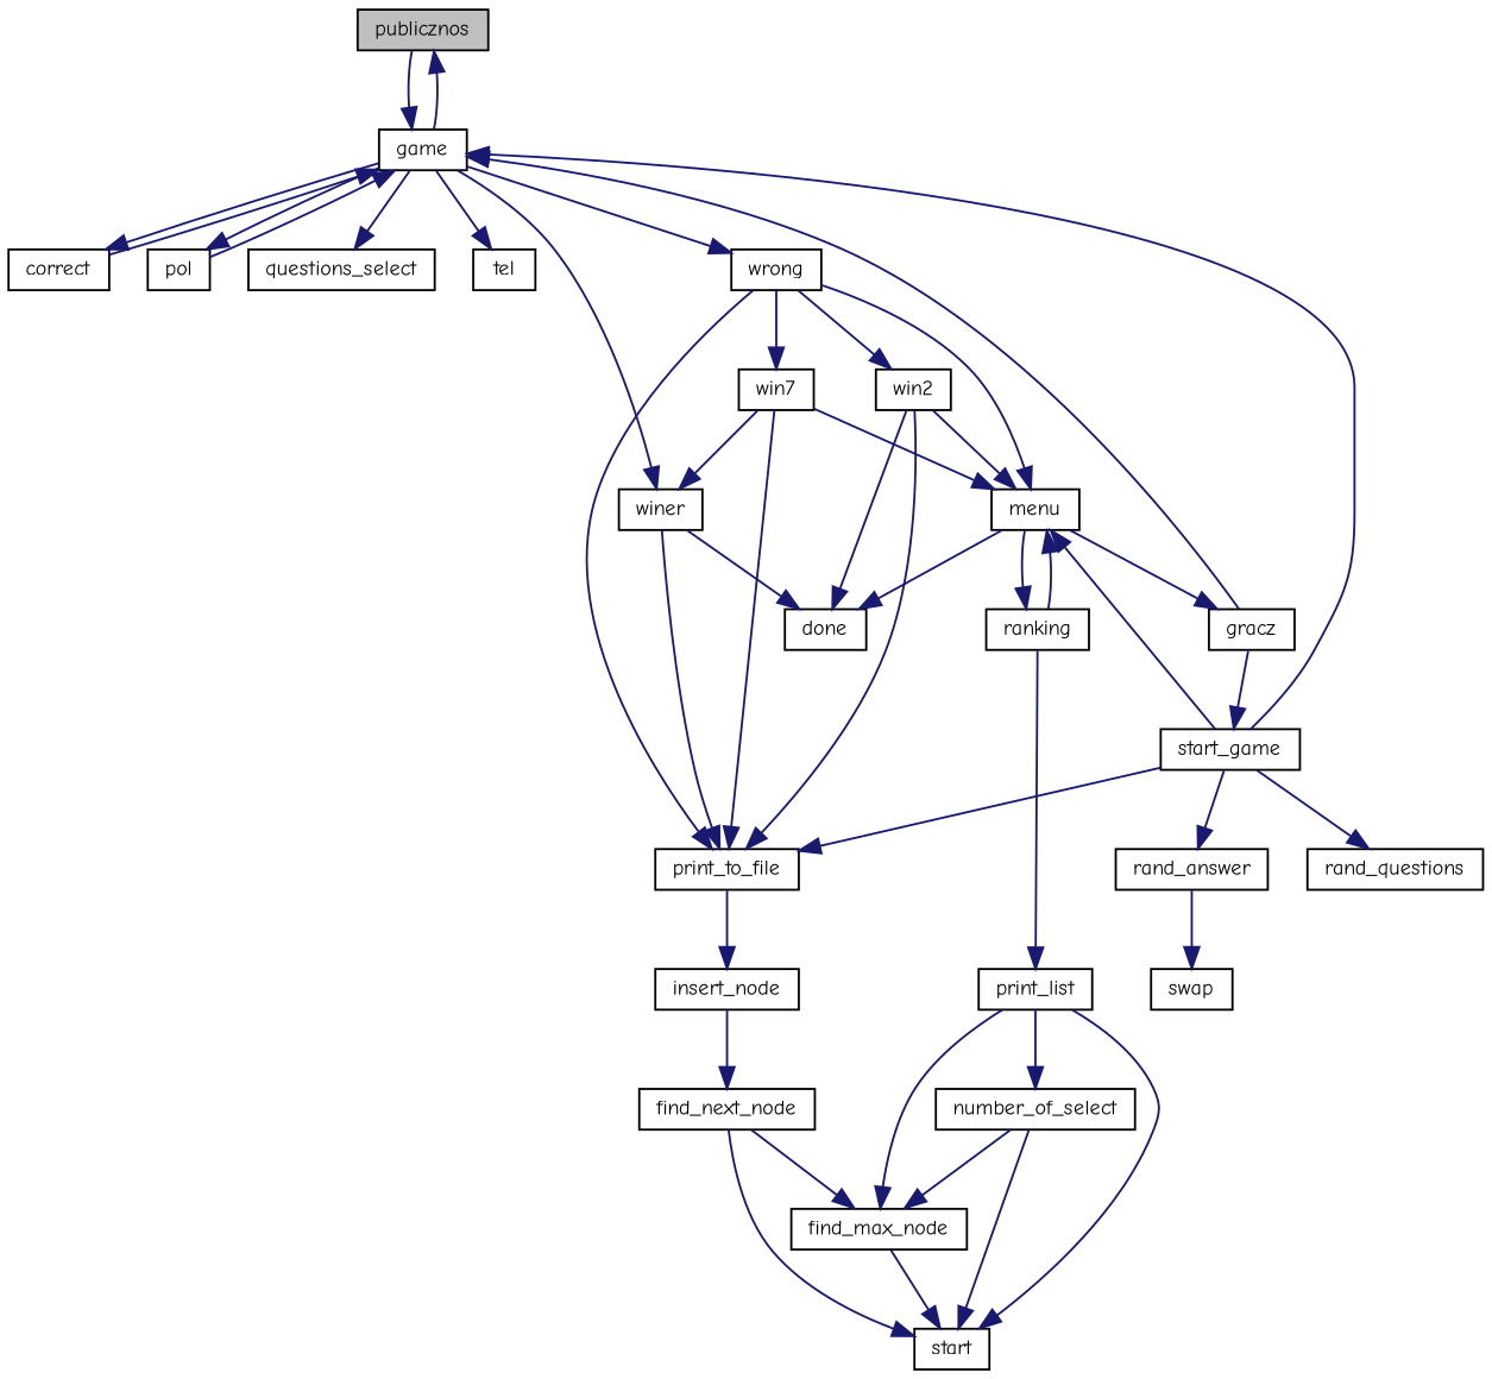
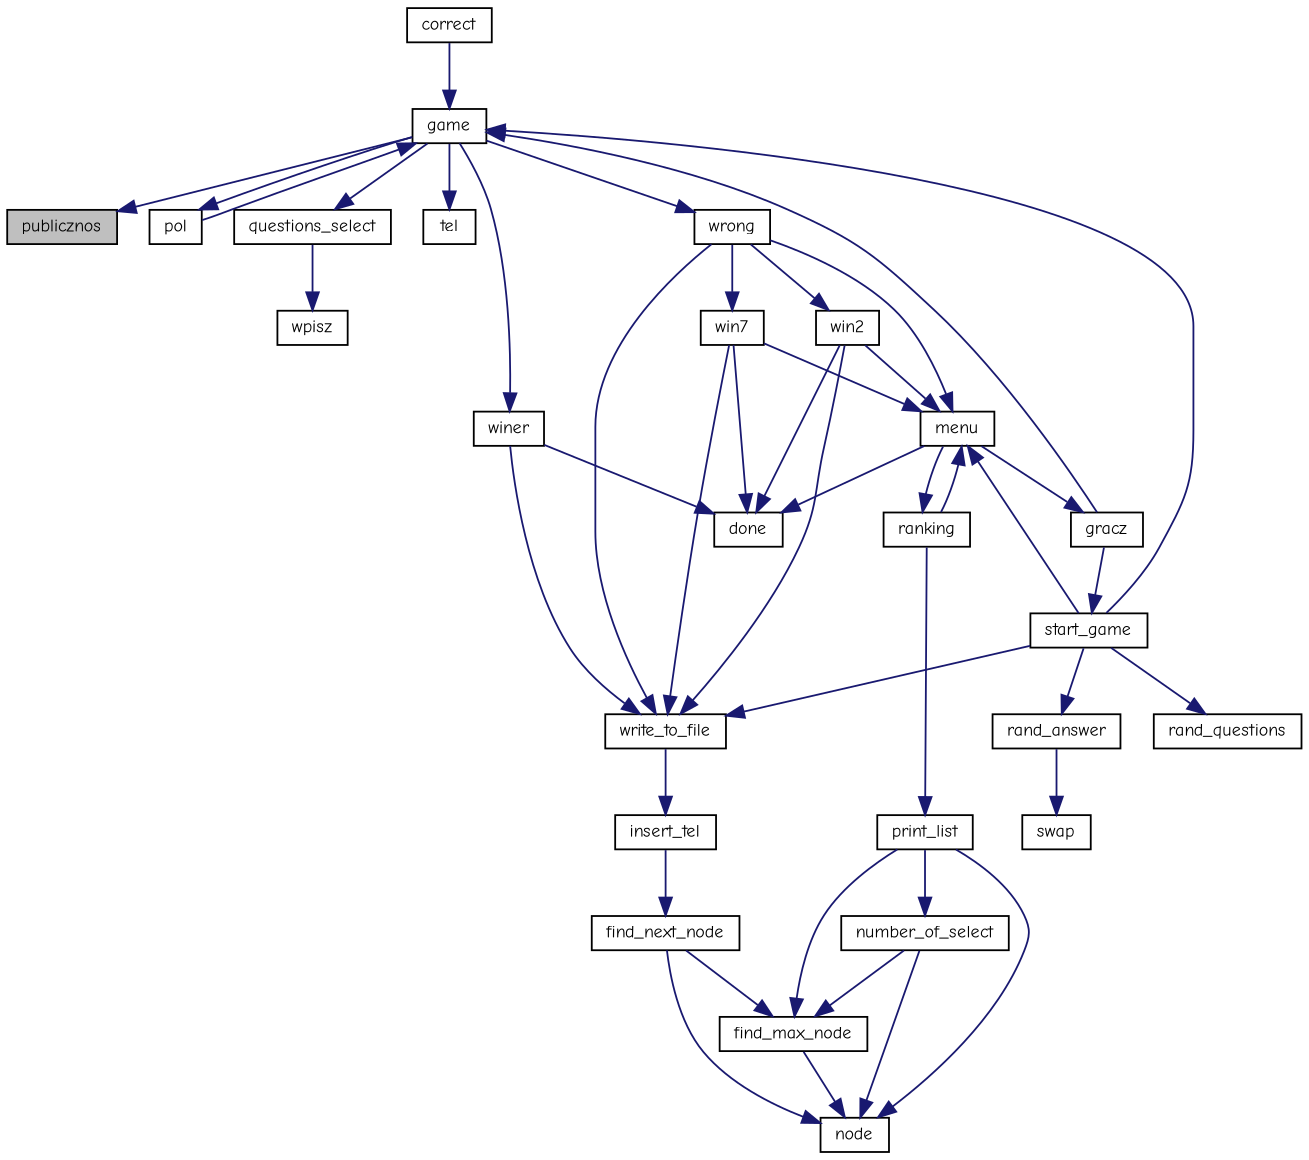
  digraph {
    fontname="Comic Neue"
    rankdir=TB
    node [color=black fillcolor=white fontname="Comic Neue" fontsize=10 shape=record style=filled]
    edge [color=midnightblue fontname="Comic Neue" fontsize=10 labelfontname=Helvetica labelfontsize=10 style=solid]
    n1 [fillcolor=grey75 fontcolor=black height=0.2 label=publicznos width=0.4]
    n2 [height=0.2 label=game width=0.4]
    n3 [height=0.2 label=correct width=0.4]
    n4 [height=0.2 label=pol width=0.4]
    n5 [height=0.2 label=questions_select width=0.4]
    n6 [height=0.2 label=tel width=0.4]
    n7 [height=0.2 label=winer width=0.4]
    n8 [height=0.2 label=wrong width=0.4]
+   n9 [height=0.2 label=wpisz width=0.4]
    n10 [height=0.2 label=done width=0.4]
-   n11 [height=0.2 label=print_to_file width=0.4]
+   n11 [height=0.2 label=write_to_file width=0.4]
    n12 [height=0.2 label=menu width=0.4]
    n13 [height=0.2 label=win2 width=0.4]
    n14 [height=0.2 label=win7 width=0.4]
    n15 [height=0.2 label=rand_answer width=0.4]
    n16 [height=0.2 label=swap width=0.4]
    n17 [height=0.2 label=gracz width=0.4]
    n18 [height=0.2 label=ranking width=0.4]
-   n19 [height=0.2 label=insert_node width=0.4]
+   n19 [height=0.2 label=insert_tel width=0.4]
    n20 [height=0.2 label=start_game width=0.4]
    n21 [height=0.2 label=print_list width=0.4]
    n22 [height=0.2 label=rand_questions width=0.4]
    n23 [height=0.2 label=find_next_node width=0.4]
    n24 [height=0.2 label=find_max_node width=0.4]
-   n25 [height=0.2 label=start width=0.4]
+   n25 [height=0.2 label="node" width=0.4]
    n26 [height=0.2 label=number_of_select width=0.4]
-   n1 -> n2
    n2 -> n1
-   n2 -> n3
    n2 -> n4
    n2 -> n5
    n2 -> n6
    n2 -> n7
    n2 -> n8
    n3 -> n2
    n4 -> n2
+   n5 -> n9
    n7 -> n10
    n7 -> n11
    n8 -> n11
    n8 -> n12
    n8 -> n13
    n8 -> n14
    n11 -> n19
    n12 -> n10
    n12 -> n17
    n12 -> n18
    n13 -> n10
    n13 -> n11
    n13 -> n12
-   n14 -> n7
+   n14 -> n10
    n14 -> n11
    n14 -> n12
    n15 -> n16
    n17 -> n2
    n17 -> n20
    n18 -> n12
    n18 -> n21
    n19 -> n23
    n20 -> n2
    n20 -> n11
    n20 -> n12
    n20 -> n15
    n20 -> n22
    n21 -> n24
    n21 -> n25
    n21 -> n26
    n23 -> n24
    n23 -> n25
    n24 -> n25
    n26 -> n24
    n26 -> n25
  }
